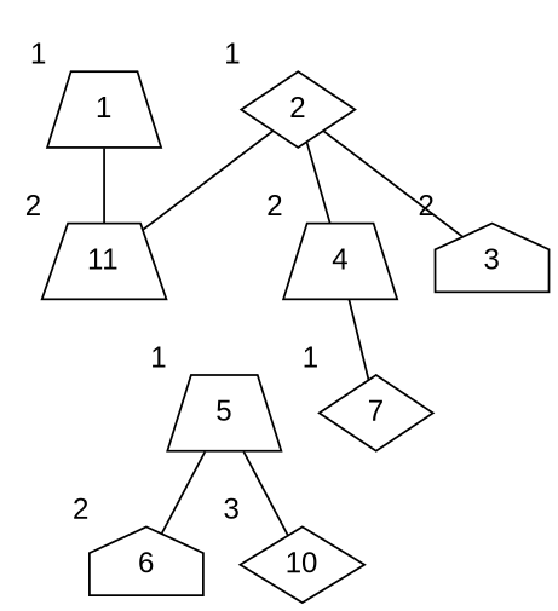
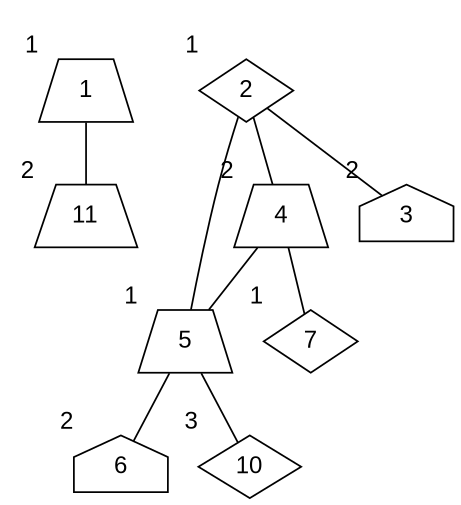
  graph {
    fontname="Liberation Sans"
    node [fontname="Liberation Sans" shape=trapezium xlabel=2]
    edge [fontname="Liberation Sans"]
    11
    1 [xlabel=1]
    4
    5 [xlabel=1]
    7 [shape=diamond xlabel=1]
    2 [shape=diamond xlabel=1]
    3 [shape=house]
    6 [shape=house]
    10 [shape=diamond xlabel=3]
    1 -- 11
+   4 -- 5
    4 -- 7
    5 -- 6
    5 -- 10
-   2 -- 11
+   2 -- 5
    2 -- 4
    2 -- 3
  }
